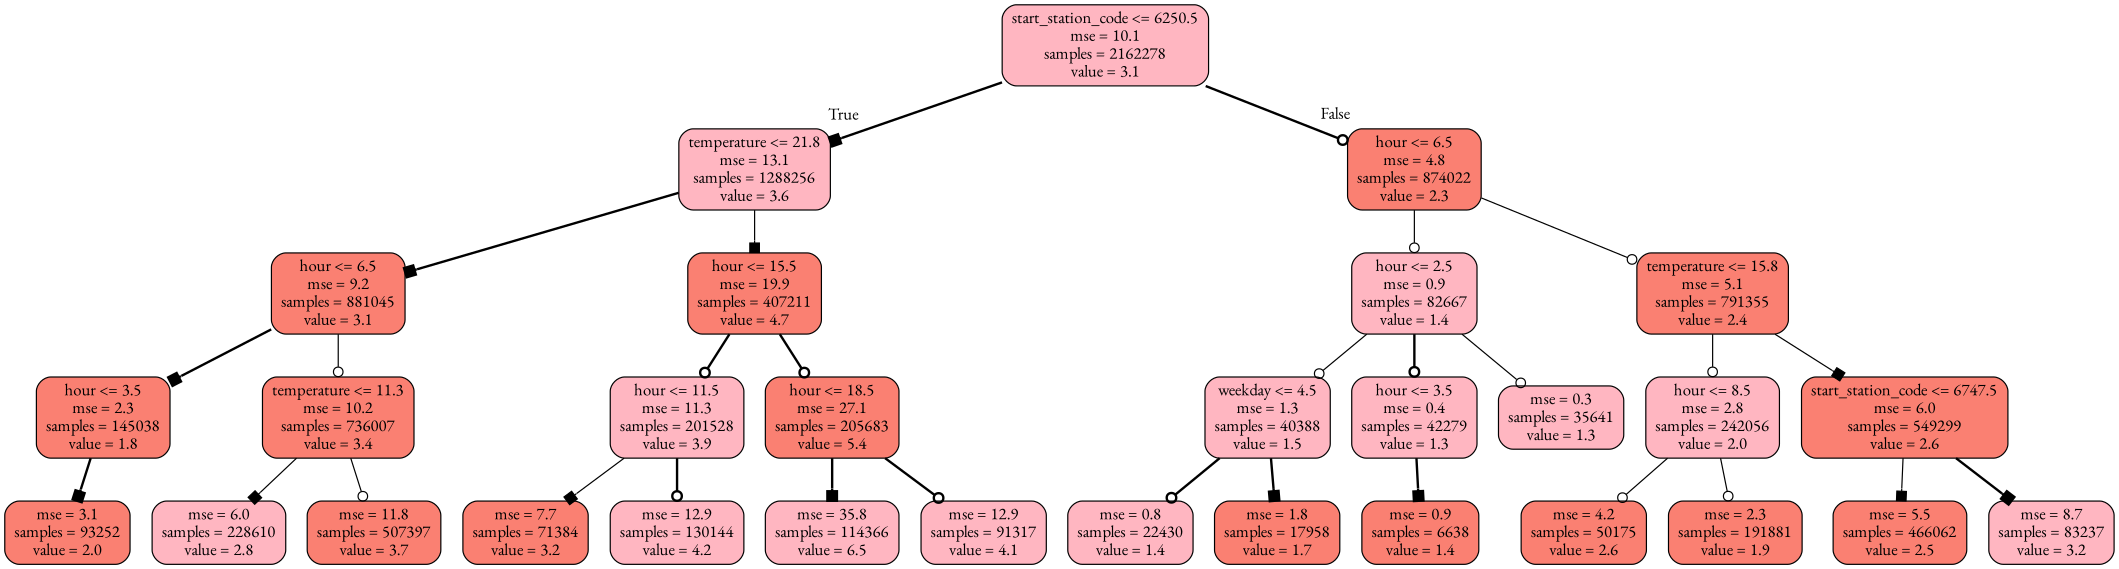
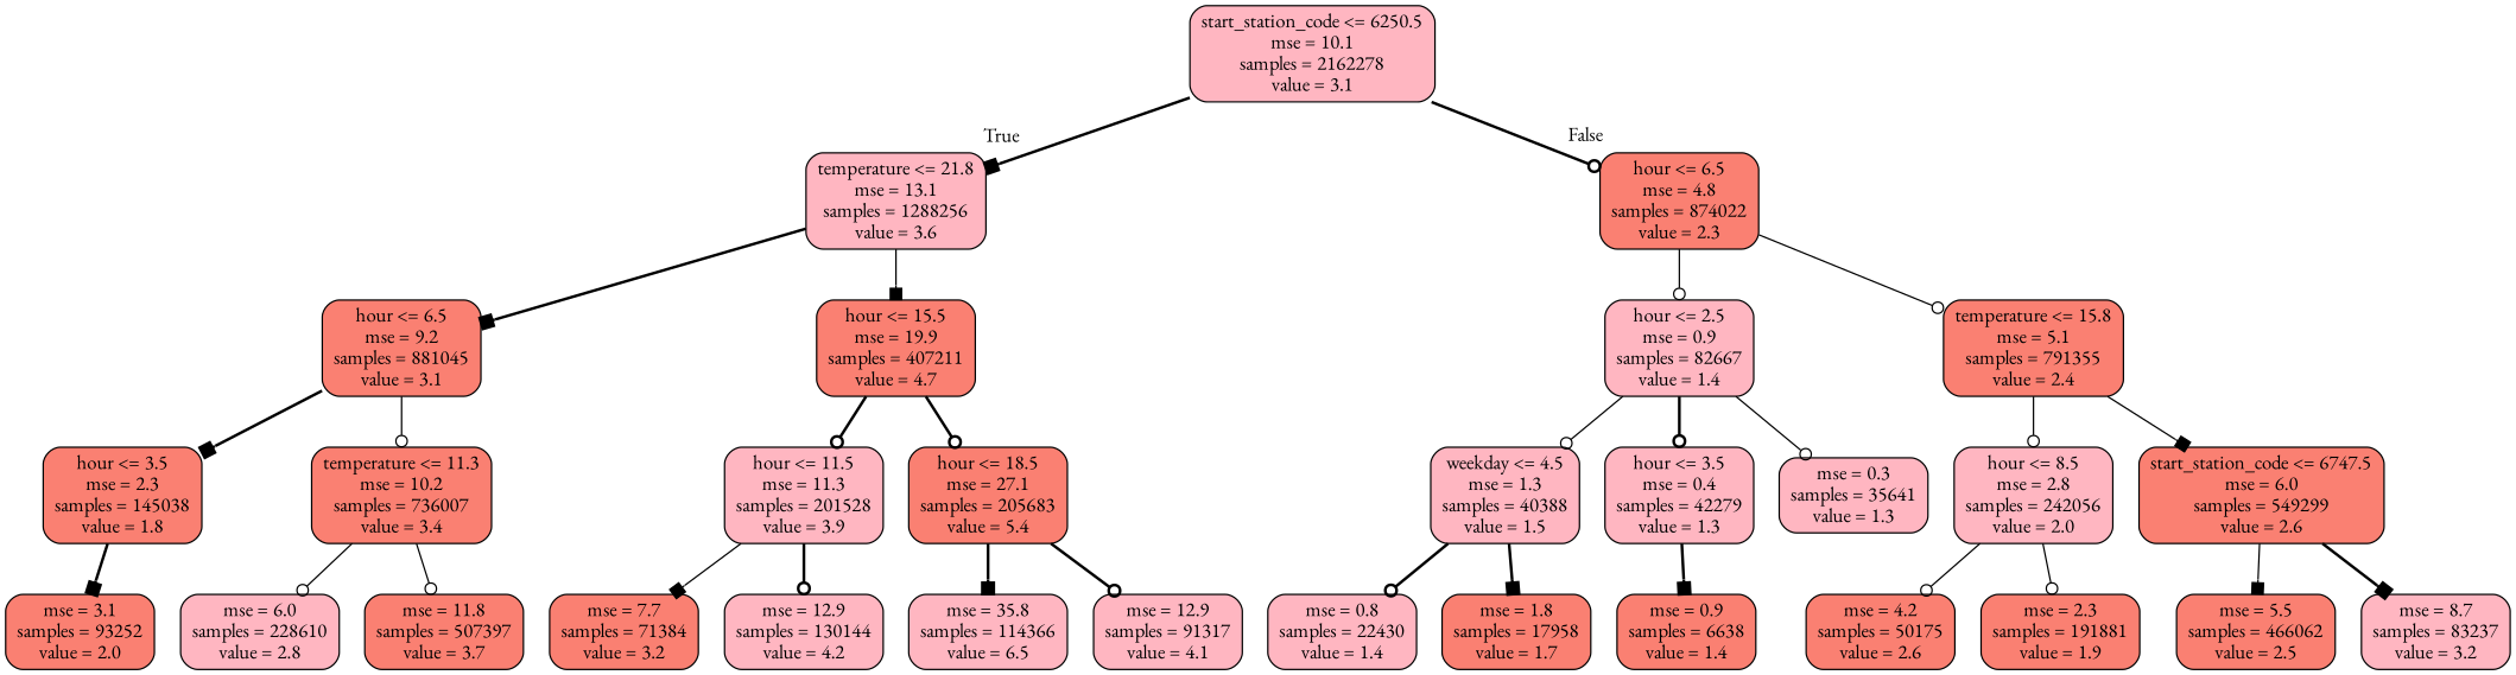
  digraph {
    fontname="EB Garamond"
    node [color=black fillcolor=salmon fontname="EB Garamond" shape=box style="rounded,filled"]
    edge [arrowhead=odot fontname="EB Garamond" style=bold]
    n1 [fillcolor=lightpink label="start_station_code <= 6250.5\nmse = 10.1\nsamples = 2162278\nvalue = 3.1"]
    n2 [fillcolor=lightpink label="temperature <= 21.8\nmse = 13.1\nsamples = 1288256\nvalue = 3.6"]
    n3 [label="hour <= 6.5\nmse = 4.8\nsamples = 874022\nvalue = 2.3"]
    n4 [label="hour <= 6.5\nmse = 9.2\nsamples = 881045\nvalue = 3.1"]
    n5 [label="hour <= 15.5\nmse = 19.9\nsamples = 407211\nvalue = 4.7"]
    n6 [fillcolor=lightpink label="hour <= 2.5\nmse = 0.9\nsamples = 82667\nvalue = 1.4"]
    n7 [label="temperature <= 15.8\nmse = 5.1\nsamples = 791355\nvalue = 2.4"]
    n8 [label="hour <= 3.5\nmse = 2.3\nsamples = 145038\nvalue = 1.8"]
    n9 [label="temperature <= 11.3\nmse = 10.2\nsamples = 736007\nvalue = 3.4"]
    n10 [fillcolor=lightpink label="hour <= 11.5\nmse = 11.3\nsamples = 201528\nvalue = 3.9"]
    n11 [label="hour <= 18.5\nmse = 27.1\nsamples = 205683\nvalue = 5.4"]
    n12 [label="mse = 3.1\nsamples = 93252\nvalue = 2.0"]
    n13 [fillcolor=lightpink label="mse = 6.0\nsamples = 228610\nvalue = 2.8"]
    n14 [label="mse = 11.8\nsamples = 507397\nvalue = 3.7"]
    n15 [label="mse = 7.7\nsamples = 71384\nvalue = 3.2"]
    n16 [fillcolor=lightpink label="mse = 12.9\nsamples = 130144\nvalue = 4.2"]
    n17 [fillcolor=lightpink label="mse = 35.8\nsamples = 114366\nvalue = 6.5"]
    n18 [fillcolor=lightpink label="mse = 12.9\nsamples = 91317\nvalue = 4.1"]
    n19 [fillcolor=lightpink label="weekday <= 4.5\nmse = 1.3\nsamples = 40388\nvalue = 1.5"]
    n20 [fillcolor=lightpink label="hour <= 3.5\nmse = 0.4\nsamples = 42279\nvalue = 1.3"]
    n21 [fillcolor=lightpink label="mse = 0.3\nsamples = 35641\nvalue = 1.3"]
    n22 [fillcolor=lightpink label="hour <= 8.5\nmse = 2.8\nsamples = 242056\nvalue = 2.0"]
    n23 [label="start_station_code <= 6747.5\nmse = 6.0\nsamples = 549299\nvalue = 2.6"]
    n24 [fillcolor=lightpink label="mse = 0.8\nsamples = 22430\nvalue = 1.4"]
    n25 [label="mse = 1.8\nsamples = 17958\nvalue = 1.7"]
    n26 [label="mse = 0.9\nsamples = 6638\nvalue = 1.4"]
    n27 [label="mse = 4.2\nsamples = 50175\nvalue = 2.6"]
    n28 [label="mse = 2.3\nsamples = 191881\nvalue = 1.9"]
    n29 [label="mse = 5.5\nsamples = 466062\nvalue = 2.5"]
    n30 [fillcolor=lightpink label="mse = 8.7\nsamples = 83237\nvalue = 3.2"]
    n1 -> n2 [arrowhead=box headlabel=True labelangle=45 labeldistance=2.5]
    n1 -> n3 [headlabel=False labelangle=-45 labeldistance=2.5]
    n2 -> n4 [arrowhead=box]
    n2 -> n5 [arrowhead=box style=solid]
    n3 -> n6 [style=solid]
    n3 -> n7 [style=solid]
    n4 -> n8 [arrowhead=box]
    n4 -> n9 [style=solid]
    n5 -> n10
    n5 -> n11
    n6 -> n19 [style=solid]
    n6 -> n20
    n6 -> n21 [style=solid]
    n7 -> n22 [style=solid]
    n7 -> n23 [arrowhead=box style=solid]
    n8 -> n12 [arrowhead=box]
-   n9 -> n13 [arrowhead=box style=solid]
+   n9 -> n13 [style=solid]
    n9 -> n14 [style=solid]
    n10 -> n15 [arrowhead=box style=solid]
    n10 -> n16
    n11 -> n17 [arrowhead=box]
    n11 -> n18
    n19 -> n24
    n19 -> n25 [arrowhead=box]
    n20 -> n26 [arrowhead=box]
    n22 -> n27 [style=solid]
    n22 -> n28 [style=solid]
    n23 -> n29 [arrowhead=box style=solid]
    n23 -> n30 [arrowhead=box]
  }
